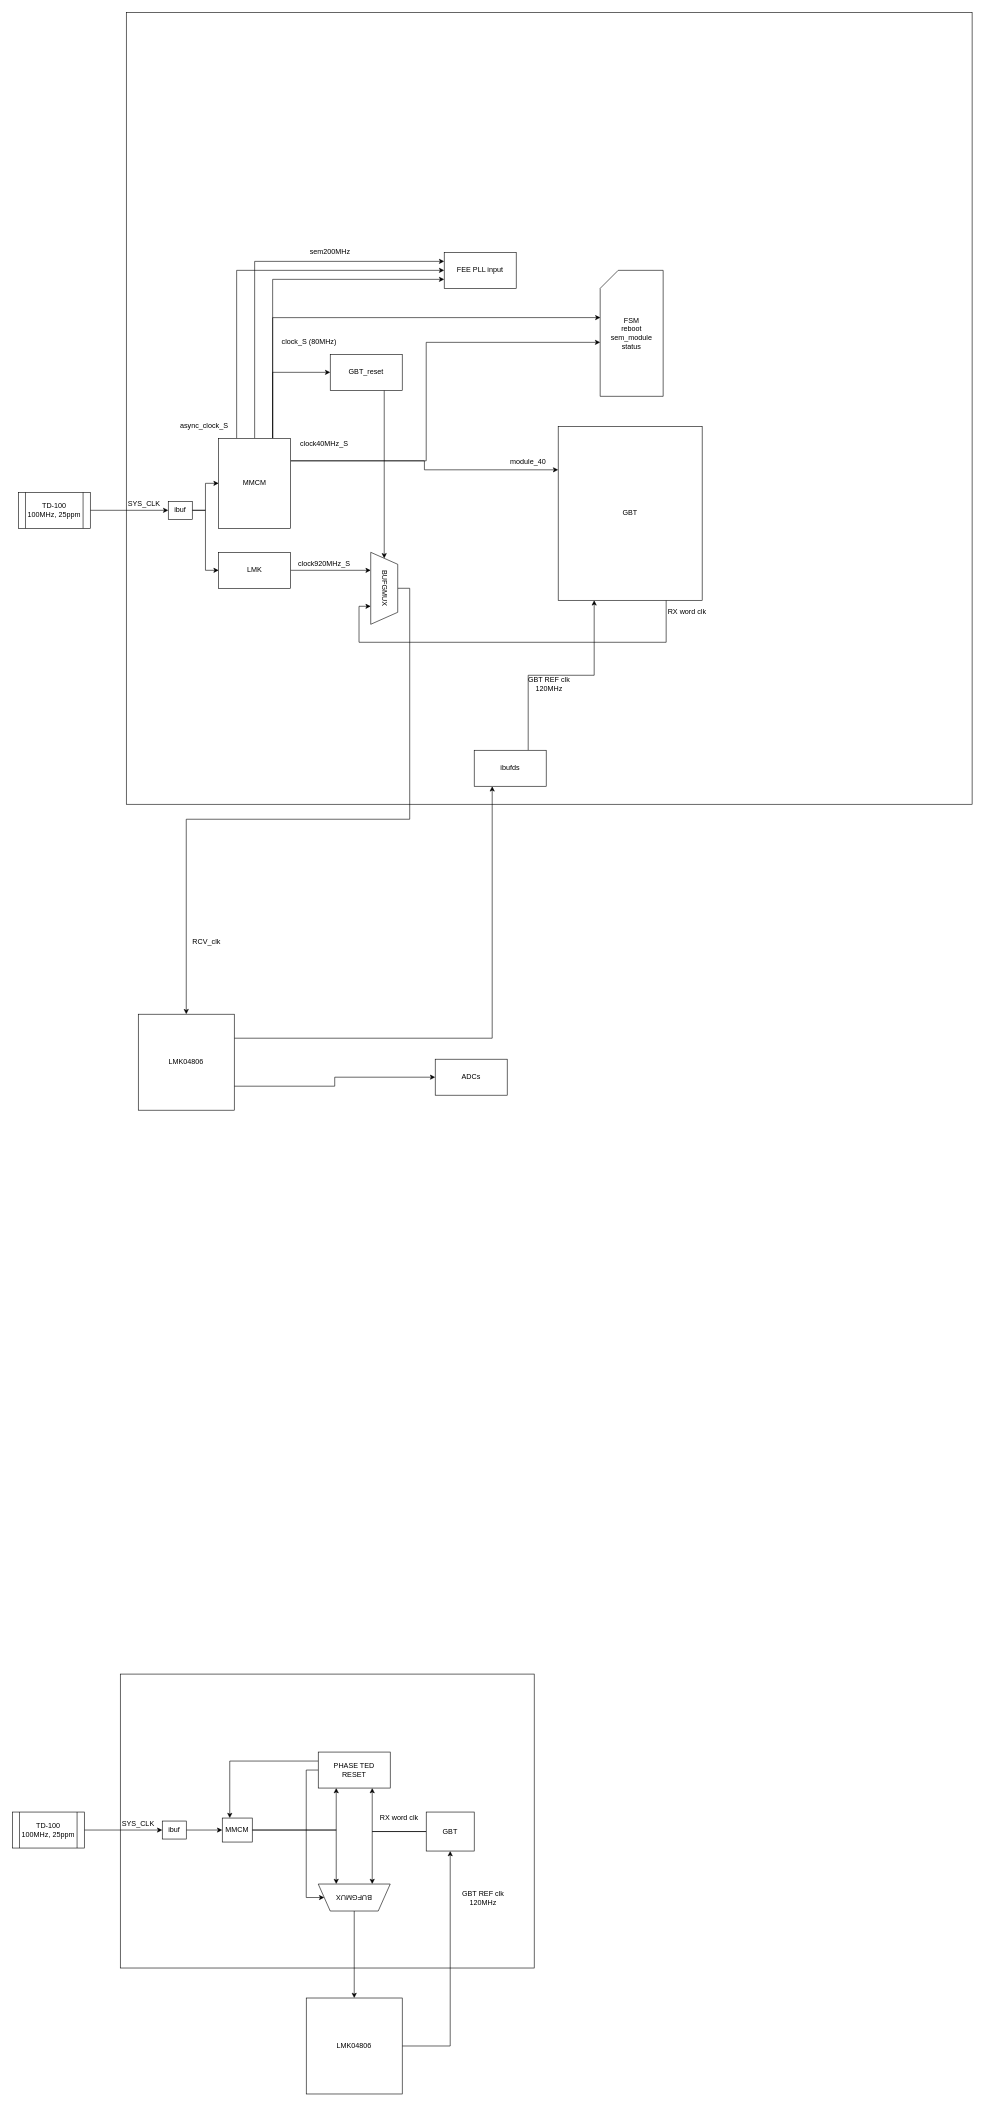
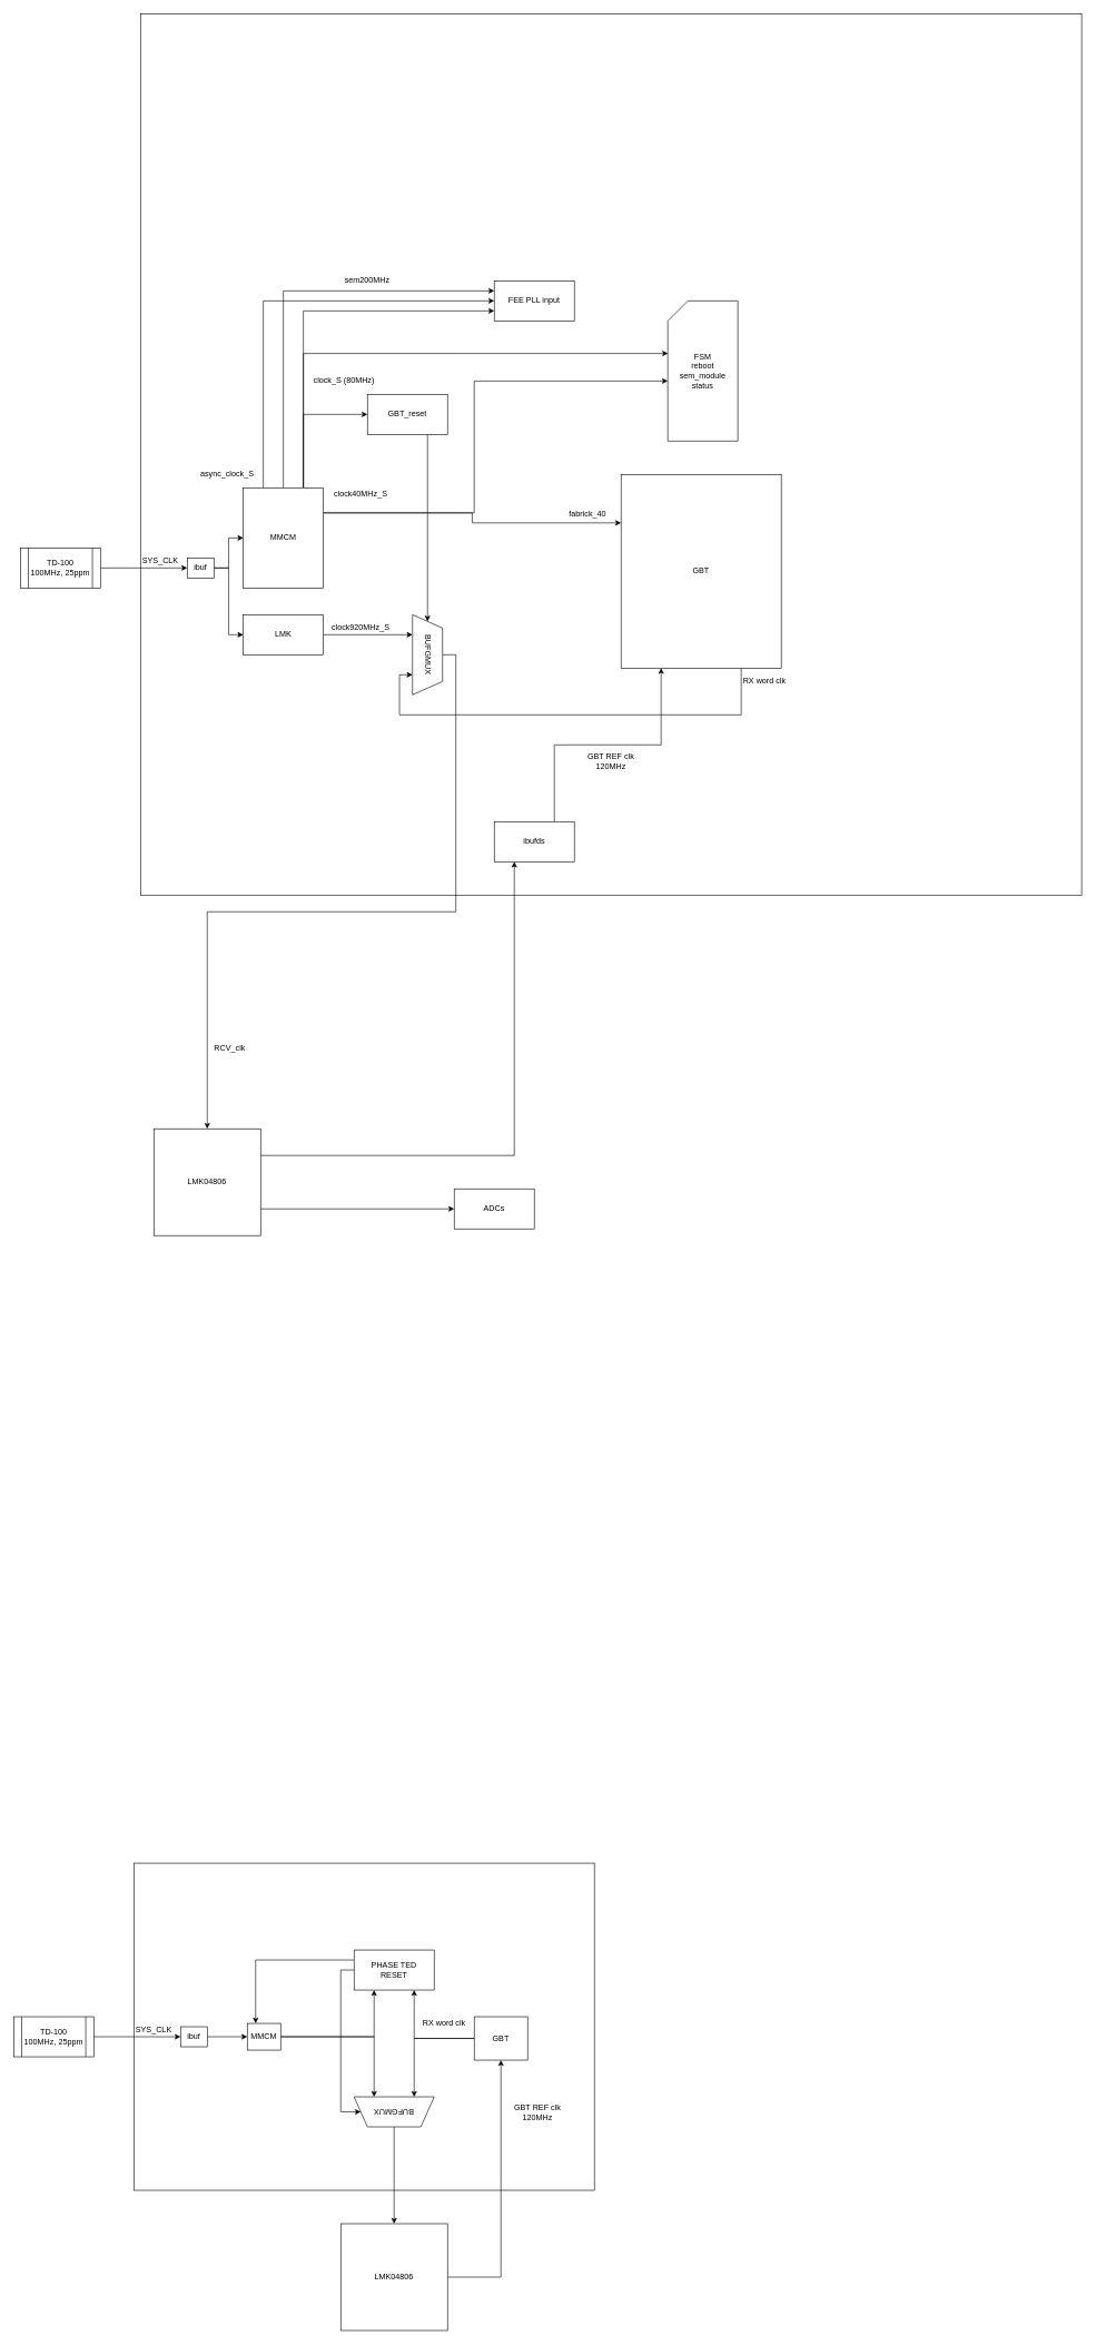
  <mxCell id="0" />
  <mxCell id="1" parent="0" />
  <mxCell id="2" value="" style="rounded=0;whiteSpace=wrap;html=1;" vertex="1" parent="1"><mxGeometry x="210" y="20" width="1410" height="1320" as="geometry" /></mxCell>
  <mxCell id="3" style="edgeStyle=orthogonalEdgeStyle;rounded=0;orthogonalLoop=1;jettySize=auto;html=1;exitX=1;exitY=0.5;exitDx=0;exitDy=0;entryX=0;entryY=0.5;entryDx=0;entryDy=0;" edge="1" parent="1" source="4" target="7"><mxGeometry relative="1" as="geometry"><mxPoint x="200" y="850" as="targetPoint" /></mxGeometry></mxCell>
  <mxCell id="4" value="TD-100&lt;br&gt;100MHz, 25ppm" style="shape=process;whiteSpace=wrap;html=1;backgroundOutline=1;" vertex="1" parent="1"><mxGeometry x="30" y="820" width="120" height="60" as="geometry" /></mxCell>
  <mxCell id="5" style="edgeStyle=orthogonalEdgeStyle;rounded=0;orthogonalLoop=1;jettySize=auto;html=1;exitX=1;exitY=0.5;exitDx=0;exitDy=0;entryX=0;entryY=0.5;entryDx=0;entryDy=0;" edge="1" parent="1" source="7" target="16"><mxGeometry relative="1" as="geometry" /></mxCell>
  <mxCell id="6" style="edgeStyle=orthogonalEdgeStyle;rounded=0;orthogonalLoop=1;jettySize=auto;html=1;exitX=1;exitY=0.5;exitDx=0;exitDy=0;entryX=0;entryY=0.5;entryDx=0;entryDy=0;" edge="1" parent="1" source="7" target="18"><mxGeometry relative="1" as="geometry" /></mxCell>
  <mxCell id="7" value="ibuf" style="rounded=0;whiteSpace=wrap;html=1;" vertex="1" parent="1"><mxGeometry x="280" y="835" width="40" height="30" as="geometry" /></mxCell>
  <mxCell id="8" value="SYS_CLK" style="text;html=1;strokeColor=none;fillColor=none;align=center;verticalAlign=middle;whiteSpace=wrap;rounded=0;" vertex="1" parent="1"><mxGeometry x="220" y="830" width="40" height="20" as="geometry" /></mxCell>
  <mxCell id="9" style="edgeStyle=orthogonalEdgeStyle;rounded=0;orthogonalLoop=1;jettySize=auto;html=1;exitX=1;exitY=0.25;exitDx=0;exitDy=0;entryX=0;entryY=0.25;entryDx=0;entryDy=0;" edge="1" parent="1" source="16" target="23"><mxGeometry relative="1" as="geometry" /></mxCell>
  <mxCell id="10" style="edgeStyle=orthogonalEdgeStyle;rounded=0;orthogonalLoop=1;jettySize=auto;html=1;exitX=1;exitY=0.25;exitDx=0;exitDy=0;entryX=0;entryY=0;entryDx=0;entryDy=120;entryPerimeter=0;" edge="1" parent="1" source="16" target="25"><mxGeometry relative="1" as="geometry"><Array as="points"><mxPoint x="710" y="767" /><mxPoint x="710" y="570" /></Array></mxGeometry></mxCell>
  <mxCell id="11" style="edgeStyle=orthogonalEdgeStyle;rounded=0;orthogonalLoop=1;jettySize=auto;html=1;exitX=0.75;exitY=0;exitDx=0;exitDy=0;entryX=0.003;entryY=0.375;entryDx=0;entryDy=0;entryPerimeter=0;" edge="1" parent="1" source="16" target="25"><mxGeometry relative="1" as="geometry" /></mxCell>
  <mxCell id="12" style="edgeStyle=orthogonalEdgeStyle;rounded=0;orthogonalLoop=1;jettySize=auto;html=1;exitX=0.75;exitY=0;exitDx=0;exitDy=0;entryX=0;entryY=0.5;entryDx=0;entryDy=0;" edge="1" parent="1" source="16" target="28"><mxGeometry relative="1" as="geometry" /></mxCell>
  <mxCell id="13" style="edgeStyle=orthogonalEdgeStyle;rounded=0;orthogonalLoop=1;jettySize=auto;html=1;exitX=0.75;exitY=0;exitDx=0;exitDy=0;entryX=0;entryY=0.75;entryDx=0;entryDy=0;" edge="1" parent="1" source="16" target="30"><mxGeometry relative="1" as="geometry" /></mxCell>
  <mxCell id="14" style="edgeStyle=orthogonalEdgeStyle;rounded=0;orthogonalLoop=1;jettySize=auto;html=1;exitX=0.5;exitY=0;exitDx=0;exitDy=0;entryX=0;entryY=0.25;entryDx=0;entryDy=0;" edge="1" parent="1" source="16" target="30"><mxGeometry relative="1" as="geometry" /></mxCell>
  <mxCell id="15" style="edgeStyle=orthogonalEdgeStyle;rounded=0;orthogonalLoop=1;jettySize=auto;html=1;exitX=0.25;exitY=0;exitDx=0;exitDy=0;entryX=0;entryY=0.5;entryDx=0;entryDy=0;" edge="1" parent="1" source="16" target="30"><mxGeometry relative="1" as="geometry" /></mxCell>
  <mxCell id="16" value="MMCM" style="rounded=0;whiteSpace=wrap;html=1;" vertex="1" parent="1"><mxGeometry x="364" y="730" width="120" height="150" as="geometry" /></mxCell>
  <mxCell id="17" style="edgeStyle=orthogonalEdgeStyle;rounded=0;orthogonalLoop=1;jettySize=auto;html=1;exitX=1;exitY=0.5;exitDx=0;exitDy=0;entryX=0.25;entryY=1;entryDx=0;entryDy=0;" edge="1" parent="1" source="18" target="20"><mxGeometry relative="1" as="geometry" /></mxCell>
  <mxCell id="18" value="LMK" style="rounded=0;whiteSpace=wrap;html=1;" vertex="1" parent="1"><mxGeometry x="364" y="920" width="120" height="60" as="geometry" /></mxCell>
  <mxCell id="19" style="edgeStyle=orthogonalEdgeStyle;rounded=0;orthogonalLoop=1;jettySize=auto;html=1;exitX=0.5;exitY=0;exitDx=0;exitDy=0;entryX=0.5;entryY=0;entryDx=0;entryDy=0;" edge="1" parent="1" source="20" target="35"><mxGeometry relative="1" as="geometry" /></mxCell>
  <mxCell id="20" value="BUFGMUX" style="shape=trapezoid;perimeter=trapezoidPerimeter;whiteSpace=wrap;html=1;fixedSize=1;rotation=90;" vertex="1" parent="1"><mxGeometry x="580" y="957.5" width="120" height="45" as="geometry" /></mxCell>
  <mxCell id="21" value="clock920MHz_S" style="text;html=1;strokeColor=none;fillColor=none;align=center;verticalAlign=middle;whiteSpace=wrap;rounded=0;" vertex="1" parent="1"><mxGeometry x="520" y="930" width="40" height="20" as="geometry" /></mxCell>
  <mxCell id="22" style="edgeStyle=orthogonalEdgeStyle;rounded=0;orthogonalLoop=1;jettySize=auto;html=1;exitX=0.75;exitY=1;exitDx=0;exitDy=0;entryX=0.75;entryY=1;entryDx=0;entryDy=0;" edge="1" parent="1" source="23" target="20"><mxGeometry relative="1" as="geometry"><Array as="points"><mxPoint x="1110" y="1070" /><mxPoint x="598" y="1070" /><mxPoint x="598" y="1010" /></Array></mxGeometry></mxCell>
  <mxCell id="23" value="GBT" style="rounded=0;whiteSpace=wrap;html=1;" vertex="1" parent="1"><mxGeometry x="930" y="710" width="240" height="290" as="geometry" /></mxCell>
- <mxCell id="24" value="module_40" style="text;html=1;strokeColor=none;fillColor=none;align=center;verticalAlign=middle;whiteSpace=wrap;rounded=0;" vertex="1" parent="1"><mxGeometry x="860" y="760" width="40" height="20" as="geometry" /></mxCell>
+ <mxCell id="24" value="fabrick_40" style="text;html=1;strokeColor=none;fillColor=none;align=center;verticalAlign=middle;whiteSpace=wrap;rounded=0;" vertex="1" parent="1"><mxGeometry x="860" y="760" width="40" height="20" as="geometry" /></mxCell>
  <mxCell id="25" value="FSM&lt;br&gt;reboot&lt;br&gt;sem_module&lt;br&gt;status" style="shape=card;whiteSpace=wrap;html=1;" vertex="1" parent="1"><mxGeometry x="1000" y="450" width="105" height="210" as="geometry" /></mxCell>
  <mxCell id="26" value="clock40MHz_S" style="text;html=1;strokeColor=none;fillColor=none;align=center;verticalAlign=middle;whiteSpace=wrap;rounded=0;" vertex="1" parent="1"><mxGeometry x="500" y="730" width="80" height="20" as="geometry" /></mxCell>
  <mxCell id="27" style="edgeStyle=orthogonalEdgeStyle;rounded=0;orthogonalLoop=1;jettySize=auto;html=1;exitX=0.75;exitY=1;exitDx=0;exitDy=0;entryX=0;entryY=0.5;entryDx=0;entryDy=0;" edge="1" parent="1" source="28" target="20"><mxGeometry relative="1" as="geometry" /></mxCell>
  <mxCell id="28" value="GBT_reset" style="rounded=0;whiteSpace=wrap;html=1;" vertex="1" parent="1"><mxGeometry x="550" y="590" width="120" height="60" as="geometry" /></mxCell>
  <mxCell id="29" value="clock_S (80MHz)" style="text;html=1;strokeColor=none;fillColor=none;align=center;verticalAlign=middle;whiteSpace=wrap;rounded=0;" vertex="1" parent="1"><mxGeometry x="460" y="560" width="110" height="20" as="geometry" /></mxCell>
  <mxCell id="30" value="FEE PLL input" style="rounded=0;whiteSpace=wrap;html=1;" vertex="1" parent="1"><mxGeometry x="740" y="420" width="120" height="60" as="geometry" /></mxCell>
  <mxCell id="31" value="sem200MHz" style="text;html=1;strokeColor=none;fillColor=none;align=center;verticalAlign=middle;whiteSpace=wrap;rounded=0;" vertex="1" parent="1"><mxGeometry x="530" y="410" width="40" height="20" as="geometry" /></mxCell>
  <mxCell id="32" value="async_clock_S" style="text;html=1;strokeColor=none;fillColor=none;align=center;verticalAlign=middle;whiteSpace=wrap;rounded=0;" vertex="1" parent="1"><mxGeometry x="320" y="700" width="40" height="20" as="geometry" /></mxCell>
  <mxCell id="33" style="edgeStyle=orthogonalEdgeStyle;rounded=0;orthogonalLoop=1;jettySize=auto;html=1;exitX=1;exitY=0.75;exitDx=0;exitDy=0;entryX=0;entryY=0.5;entryDx=0;entryDy=0;" edge="1" parent="1" source="35" target="37"><mxGeometry relative="1" as="geometry" /></mxCell>
  <mxCell id="34" style="edgeStyle=orthogonalEdgeStyle;rounded=0;orthogonalLoop=1;jettySize=auto;html=1;exitX=1;exitY=0.25;exitDx=0;exitDy=0;entryX=0.25;entryY=1;entryDx=0;entryDy=0;" edge="1" parent="1" source="35" target="39"><mxGeometry relative="1" as="geometry" /></mxCell>
  <mxCell id="35" value="LMK04806" style="whiteSpace=wrap;html=1;aspect=fixed;" vertex="1" parent="1"><mxGeometry x="230" y="1690" width="160" height="160" as="geometry" /></mxCell>
  <mxCell id="36" value="RCV_clk" style="text;html=1;strokeColor=none;fillColor=none;align=center;verticalAlign=middle;whiteSpace=wrap;rounded=0;" vertex="1" parent="1"><mxGeometry x="324" y="1560" width="40" height="20" as="geometry" /></mxCell>
- <mxCell id="37" value="ADCs" style="rounded=0;whiteSpace=wrap;html=1;" vertex="1" parent="1"><mxGeometry x="725" y="1765" width="120" height="60" as="geometry" /></mxCell>
+ <mxCell id="37" value="ADCs" style="rounded=0;whiteSpace=wrap;html=1;" vertex="1" parent="1"><mxGeometry x="680" y="1780" width="120" height="60" as="geometry" /></mxCell>
  <mxCell id="38" style="edgeStyle=orthogonalEdgeStyle;rounded=0;orthogonalLoop=1;jettySize=auto;html=1;exitX=0.75;exitY=0;exitDx=0;exitDy=0;entryX=0.25;entryY=1;entryDx=0;entryDy=0;" edge="1" parent="1" source="39" target="23"><mxGeometry relative="1" as="geometry" /></mxCell>
- <mxCell id="39" value="ibufds" style="rounded=0;whiteSpace=wrap;html=1;" vertex="1" parent="1"><mxGeometry x="790" y="1250" width="120" height="60" as="geometry" /></mxCell>
+ <mxCell id="39" value="ibufds" style="rounded=0;whiteSpace=wrap;html=1;" vertex="1" parent="1"><mxGeometry x="740" y="1230" width="120" height="60" as="geometry" /></mxCell>
  <mxCell id="40" value="GBT REF clk 120MHz" style="text;html=1;strokeColor=none;fillColor=none;align=center;verticalAlign=middle;whiteSpace=wrap;rounded=0;" vertex="1" parent="1"><mxGeometry x="860" y="1130" width="110" height="20" as="geometry" /></mxCell>
  <mxCell id="41" value="RX word clk" style="text;html=1;strokeColor=none;fillColor=none;align=center;verticalAlign=middle;whiteSpace=wrap;rounded=0;" vertex="1" parent="1"><mxGeometry x="1110" y="1010" width="70" height="20" as="geometry" /></mxCell>
  <mxCell id="42" value="" style="rounded=0;whiteSpace=wrap;html=1;" vertex="1" parent="1"><mxGeometry x="200" y="2790" width="690" height="490" as="geometry" /></mxCell>
  <mxCell id="43" style="edgeStyle=orthogonalEdgeStyle;rounded=0;orthogonalLoop=1;jettySize=auto;html=1;exitX=1;exitY=0.5;exitDx=0;exitDy=0;entryX=0;entryY=0.5;entryDx=0;entryDy=0;" edge="1" parent="1" source="44" target="46"><mxGeometry relative="1" as="geometry"><mxPoint x="190" y="3050" as="targetPoint" /></mxGeometry></mxCell>
  <mxCell id="44" value="TD-100&lt;br&gt;100MHz, 25ppm" style="shape=process;whiteSpace=wrap;html=1;backgroundOutline=1;" vertex="1" parent="1"><mxGeometry x="20" y="3020" width="120" height="60" as="geometry" /></mxCell>
  <mxCell id="45" style="edgeStyle=orthogonalEdgeStyle;rounded=0;orthogonalLoop=1;jettySize=auto;html=1;exitX=1;exitY=0.5;exitDx=0;exitDy=0;entryX=0;entryY=0.5;entryDx=0;entryDy=0;" edge="1" parent="1" source="46" target="50"><mxGeometry relative="1" as="geometry" /></mxCell>
  <mxCell id="46" value="ibuf" style="rounded=0;whiteSpace=wrap;html=1;" vertex="1" parent="1"><mxGeometry x="270" y="3035" width="40" height="30" as="geometry" /></mxCell>
  <mxCell id="47" value="SYS_CLK" style="text;html=1;strokeColor=none;fillColor=none;align=center;verticalAlign=middle;whiteSpace=wrap;rounded=0;" vertex="1" parent="1"><mxGeometry x="210" y="3030" width="40" height="20" as="geometry" /></mxCell>
  <mxCell id="48" style="edgeStyle=orthogonalEdgeStyle;rounded=0;orthogonalLoop=1;jettySize=auto;html=1;exitX=1;exitY=0.5;exitDx=0;exitDy=0;entryX=0.75;entryY=1;entryDx=0;entryDy=0;" edge="1" parent="1" source="50" target="52"><mxGeometry relative="1" as="geometry" /></mxCell>
  <mxCell id="49" style="edgeStyle=orthogonalEdgeStyle;rounded=0;orthogonalLoop=1;jettySize=auto;html=1;exitX=1;exitY=0.5;exitDx=0;exitDy=0;entryX=0.25;entryY=1;entryDx=0;entryDy=0;" edge="1" parent="1" source="50" target="62"><mxGeometry relative="1" as="geometry" /></mxCell>
  <mxCell id="50" value="MMCM" style="rounded=0;whiteSpace=wrap;html=1;" vertex="1" parent="1"><mxGeometry x="370" y="3030" width="50" height="40" as="geometry" /></mxCell>
  <mxCell id="51" style="edgeStyle=orthogonalEdgeStyle;rounded=0;orthogonalLoop=1;jettySize=auto;html=1;exitX=0.5;exitY=0;exitDx=0;exitDy=0;entryX=0.5;entryY=0;entryDx=0;entryDy=0;" edge="1" parent="1" source="52" target="57"><mxGeometry relative="1" as="geometry" /></mxCell>
  <mxCell id="52" value="BUFGMUX" style="shape=trapezoid;perimeter=trapezoidPerimeter;whiteSpace=wrap;html=1;fixedSize=1;rotation=-180;" vertex="1" parent="1"><mxGeometry x="530" y="3140" width="120" height="45" as="geometry" /></mxCell>
  <mxCell id="53" style="edgeStyle=orthogonalEdgeStyle;rounded=0;orthogonalLoop=1;jettySize=auto;html=1;exitX=0;exitY=0.5;exitDx=0;exitDy=0;entryX=0.25;entryY=1;entryDx=0;entryDy=0;" edge="1" parent="1" source="55" target="52"><mxGeometry relative="1" as="geometry" /></mxCell>
  <mxCell id="54" style="edgeStyle=orthogonalEdgeStyle;rounded=0;orthogonalLoop=1;jettySize=auto;html=1;exitX=0;exitY=0.5;exitDx=0;exitDy=0;entryX=0.75;entryY=1;entryDx=0;entryDy=0;" edge="1" parent="1" source="55" target="62"><mxGeometry relative="1" as="geometry" /></mxCell>
  <mxCell id="55" value="GBT" style="rounded=0;whiteSpace=wrap;html=1;" vertex="1" parent="1"><mxGeometry x="710" y="3020" width="80" height="65" as="geometry" /></mxCell>
  <mxCell id="56" style="edgeStyle=orthogonalEdgeStyle;rounded=0;orthogonalLoop=1;jettySize=auto;html=1;exitX=1;exitY=0.5;exitDx=0;exitDy=0;" edge="1" parent="1" source="57" target="55"><mxGeometry relative="1" as="geometry" /></mxCell>
  <mxCell id="57" value="LMK04806" style="whiteSpace=wrap;html=1;aspect=fixed;" vertex="1" parent="1"><mxGeometry x="510" y="3330" width="160" height="160" as="geometry" /></mxCell>
  <mxCell id="58" value="GBT REF clk 120MHz" style="text;html=1;strokeColor=none;fillColor=none;align=center;verticalAlign=middle;whiteSpace=wrap;rounded=0;" vertex="1" parent="1"><mxGeometry x="750" y="3152.5" width="110" height="20" as="geometry" /></mxCell>
  <mxCell id="59" value="RX word clk" style="text;html=1;strokeColor=none;fillColor=none;align=center;verticalAlign=middle;whiteSpace=wrap;rounded=0;" vertex="1" parent="1"><mxGeometry x="630" y="3020" width="70" height="20" as="geometry" /></mxCell>
  <mxCell id="60" style="edgeStyle=orthogonalEdgeStyle;rounded=0;orthogonalLoop=1;jettySize=auto;html=1;exitX=0;exitY=0.5;exitDx=0;exitDy=0;entryX=1;entryY=0.5;entryDx=0;entryDy=0;" edge="1" parent="1" source="62" target="52"><mxGeometry relative="1" as="geometry"><Array as="points"><mxPoint x="510" y="2950" /><mxPoint x="510" y="3163" /></Array></mxGeometry></mxCell>
  <mxCell id="61" style="edgeStyle=orthogonalEdgeStyle;rounded=0;orthogonalLoop=1;jettySize=auto;html=1;exitX=0;exitY=0.25;exitDx=0;exitDy=0;entryX=0.25;entryY=0;entryDx=0;entryDy=0;" edge="1" parent="1" source="62" target="50"><mxGeometry relative="1" as="geometry" /></mxCell>
  <mxCell id="62" value="PHASE TED&lt;br&gt;RESET" style="rounded=0;whiteSpace=wrap;html=1;" vertex="1" parent="1"><mxGeometry x="530" y="2920" width="120" height="60" as="geometry" /></mxCell>
